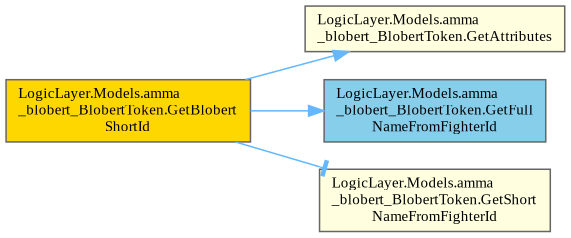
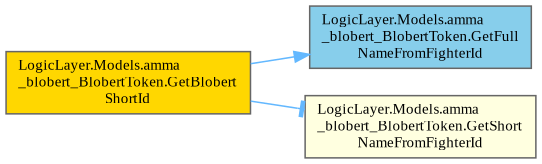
  digraph {
    rankdir=LR
    fontname="Liberation Serif"
    node [color=grey40 fillcolor=lightyellow fontname="Liberation Serif" fontsize=10 shape=box style=filled]
    edge [color=steelblue1 fontname="Liberation Serif" fontsize=10 labelfontname=Helvetica labelfontsize=10 style=solid arrowhead=normal]
    n1 [color=gray40 fillcolor=gold fontcolor=black height=0.2 label="LogicLayer.Models.amma\l_blobert_BlobertToken.GetBlobert\lShortId" width=0.4]
-   n2 [height=0.2 label="LogicLayer.Models.amma\l_blobert_BlobertToken.GetAttributes" width=0.4]
    n3 [fillcolor=skyblue height=0.2 label="LogicLayer.Models.amma\l_blobert_BlobertToken.GetFull\lNameFromFighterId" width=0.4]
    n4 [height=0.2 label="LogicLayer.Models.amma\l_blobert_BlobertToken.GetShort\lNameFromFighterId" width=0.4]
-   n1 -> n2
    n1 -> n3
    n1 -> n4 [arrowhead=tee]
  }
